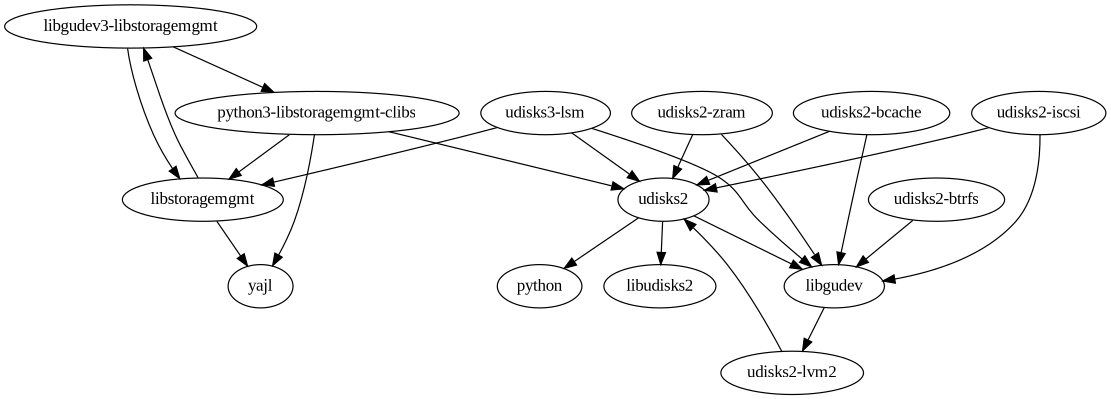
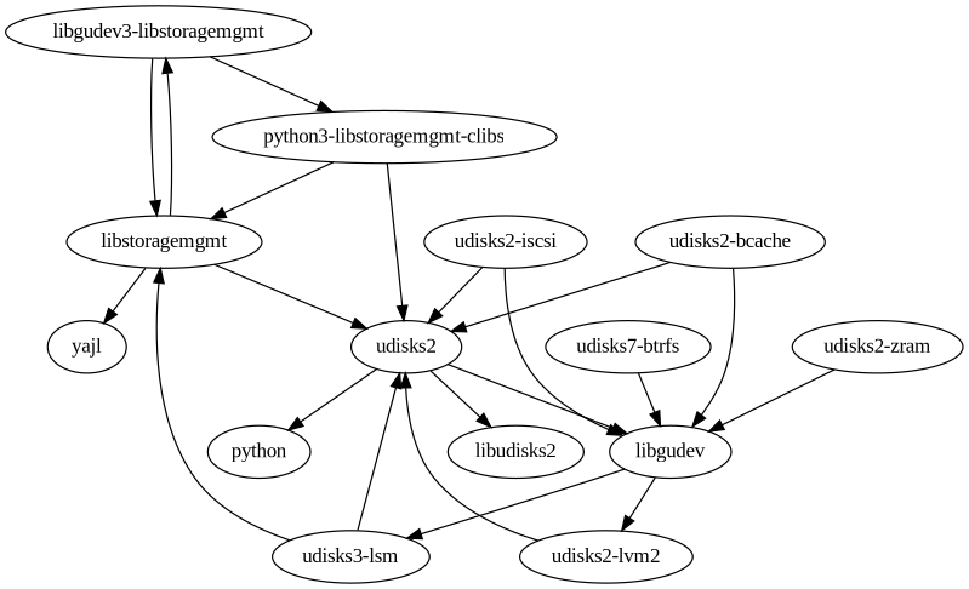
  strict digraph {
    fontname="Liberation Serif"
    node [fontname="Liberation Serif"]
    edge [fontname="Liberation Serif"]
    n1 [label="libgudev3-libstoragemgmt"]
    libstoragemgmt
    yajl
    "python3-libstoragemgmt-clibs"
    udisks2
    "udisks2-bcache"
    libgudev
    "udisks2-lvm2"
    libudisks2
    n10 [label=python]
-   "udisks2-btrfs"
+   "udisks2-btrfs" [label="udisks7-btrfs"]
    "udisks2-iscsi"
    n13 [label="udisks3-lsm"]
    "udisks2-zram"
    n1 -> libstoragemgmt
    n1 -> "python3-libstoragemgmt-clibs"
    libstoragemgmt -> n1
    libstoragemgmt -> yajl
    "python3-libstoragemgmt-clibs" -> libstoragemgmt
-   "python3-libstoragemgmt-clibs" -> yajl
    "python3-libstoragemgmt-clibs" -> udisks2
    udisks2 -> libgudev
    udisks2 -> libudisks2
    udisks2 -> n10
    "udisks2-bcache" -> udisks2
    "udisks2-bcache" -> libgudev
    libgudev -> "udisks2-lvm2"
    "udisks2-lvm2" -> udisks2
    "udisks2-btrfs" -> libgudev
    "udisks2-iscsi" -> udisks2
    "udisks2-iscsi" -> libgudev
    n13 -> libstoragemgmt
    n13 -> udisks2
-   n13 -> libgudev
-   "udisks2-zram" -> udisks2
+   libgudev -> n13
+   libstoragemgmt -> udisks2
    "udisks2-zram" -> libgudev
  }
